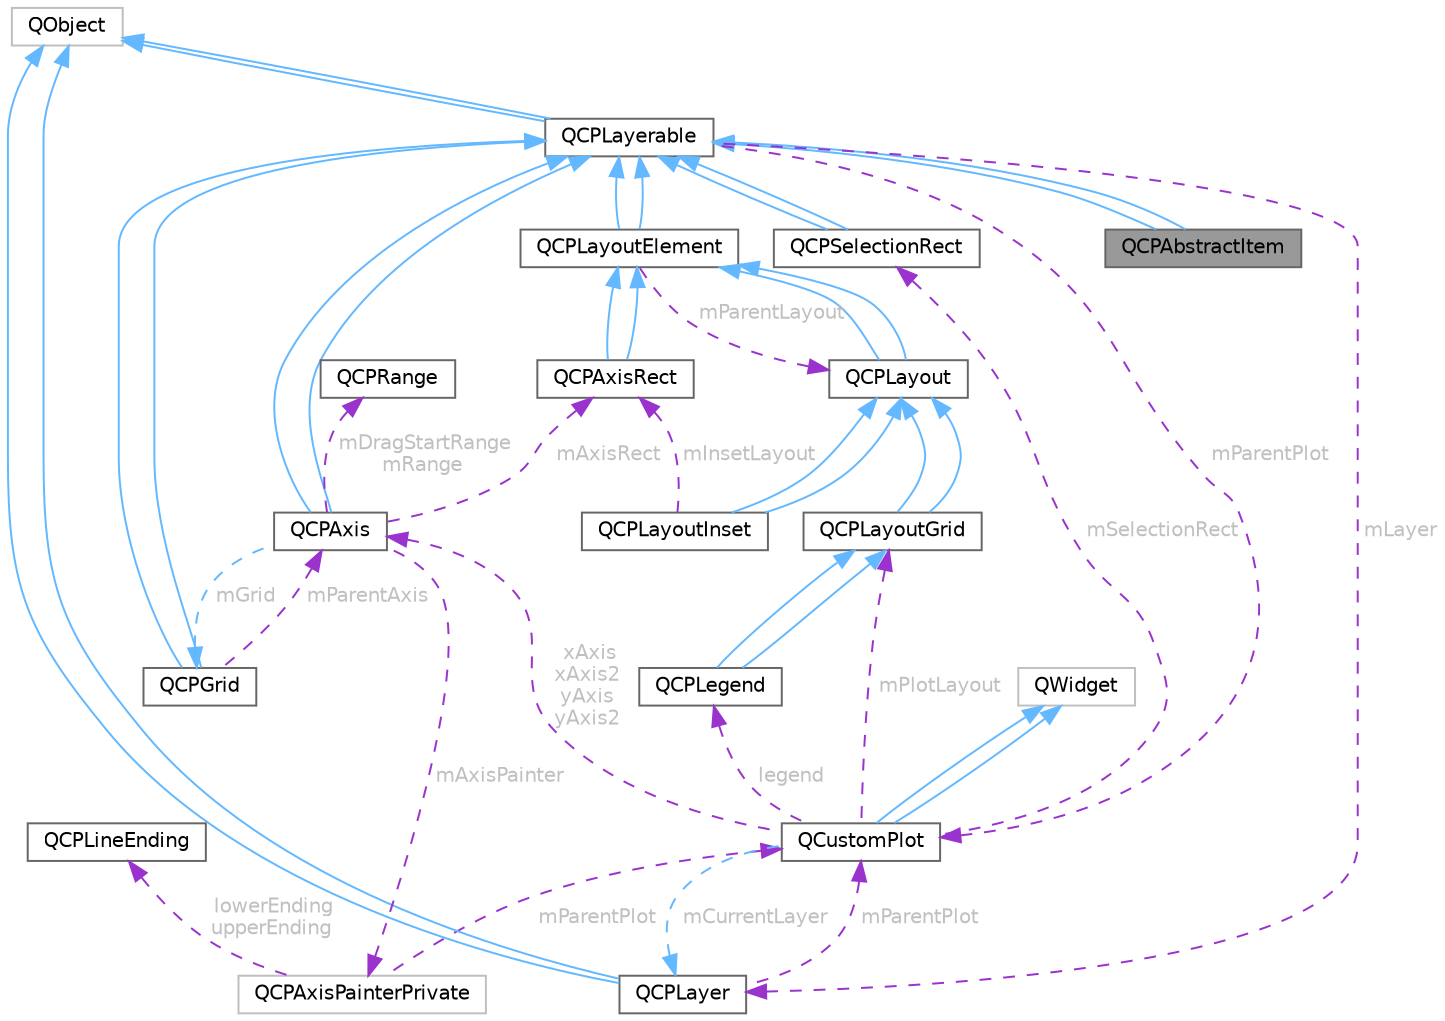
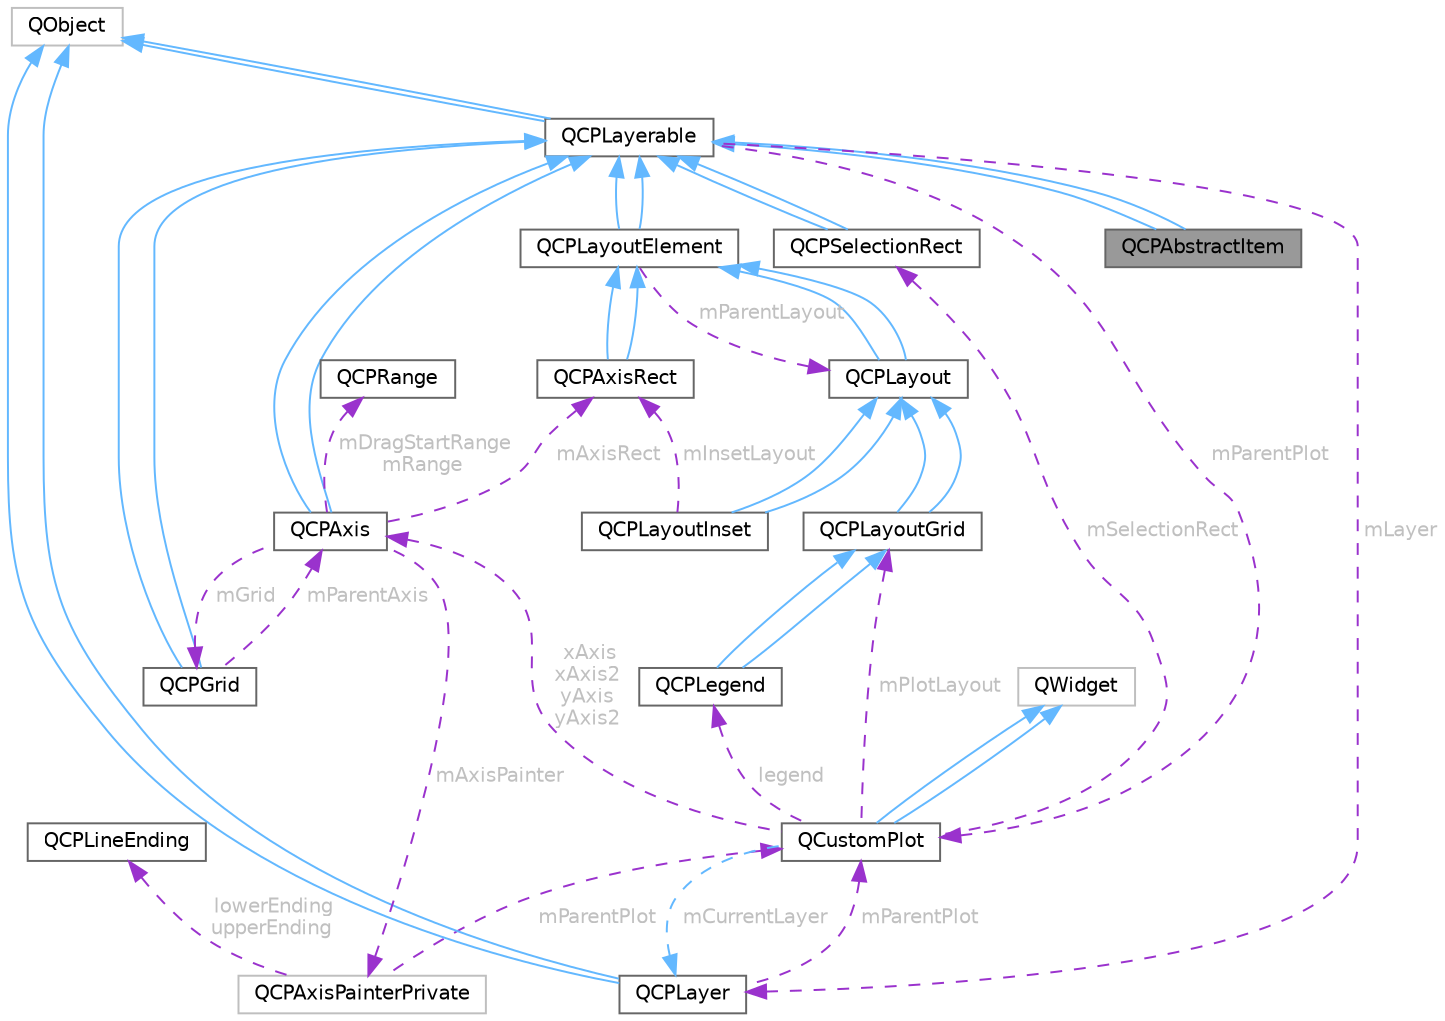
  digraph {
    node [color=gray40 fillcolor=white fontname=Helvetica fontsize=10 shape=box style=filled]
    edge [color=steelblue1 dir=back fontname=Helvetica fontsize=10 labelfontname=Helvetica labelfontsize=10 style=solid]
    n1 [fillcolor=grey60 fontcolor=black height=0.2 label=QCPAbstractItem width=0.4]
    n2 [height=0.2 label=QCPLayerable width=0.4]
    n3 [height=0.2 label=QCPAxis width=0.4]
    n4 [height=0.2 label=QCPLayoutElement width=0.4]
    n5 [height=0.2 label=QCPGrid width=0.4]
    n6 [height=0.2 label=QCPSelectionRect width=0.4]
    n7 [height=0.2 label=QCustomPlot width=0.4]
    n8 [height=0.2 label=QCPAxisRect width=0.4]
    n9 [height=0.2 label=QCPLayout width=0.4]
    n10 [color=grey75 height=0.2 label=QObject width=0.4]
    n11 [height=0.2 label=QCPLayer width=0.4]
    n12 [color=grey75 height=0.2 label=QCPAxisPainterPrivate width=0.4]
    n13 [color=grey75 height=0.2 label=QWidget width=0.4]
    n14 [height=0.2 label=QCPLayoutInset width=0.4]
    n15 [height=0.2 label=QCPLayoutGrid width=0.4]
    n16 [height=0.2 label=QCPLegend width=0.4]
    n17 [height=0.2 label=QCPRange width=0.4]
    n18 [height=0.2 label=QCPLineEnding width=0.4]
    n2 -> n1
    n2 -> n1
    n2 -> n3
    n2 -> n3
    n2 -> n4
    n2 -> n4
    n2 -> n5
    n2 -> n5
    n2 -> n6
    n2 -> n6
    n3 -> n5 [color=darkorchid3 fontcolor=grey label=" mParentAxis" style=dashed]
    n3 -> n7 [color=darkorchid3 fontcolor=grey label=" xAxis\nxAxis2\nyAxis\nyAxis2" style=dashed]
    n4 -> n8
    n4 -> n8
    n4 -> n9
    n4 -> n9
-   n5 -> n3 [fontcolor=grey label=" mGrid" style=dashed]
+   n5 -> n3 [color=darkorchid3 fontcolor=grey label=" mGrid" style=dashed]
    n6 -> n7 [color=darkorchid3 fontcolor=grey label=" mSelectionRect" style=dashed]
    n7 -> n2 [color=darkorchid3 fontcolor=grey label=" mParentPlot" style=dashed]
    n7 -> n11 [color=darkorchid3 fontcolor=grey label=" mParentPlot" style=dashed]
    n7 -> n12 [color=darkorchid3 fontcolor=grey label=" mParentPlot" style=dashed]
    n8 -> n3 [color=darkorchid3 fontcolor=grey label=" mAxisRect" style=dashed]
    n8 -> n14 [color=darkorchid3 fontcolor=grey label=" mInsetLayout" style=dashed]
    n9 -> n4 [color=darkorchid3 fontcolor=grey label=" mParentLayout" style=dashed]
    n9 -> n14
    n9 -> n14
    n9 -> n15
    n9 -> n15
    n10 -> n2
    n10 -> n2
    n10 -> n11
    n10 -> n11
    n11 -> n2 [color=darkorchid3 fontcolor=grey label=" mLayer" style=dashed]
    n11 -> n7 [fontcolor=grey label=" mCurrentLayer" style=dashed]
    n12 -> n3 [color=darkorchid3 fontcolor=grey label=" mAxisPainter" style=dashed]
    n13 -> n7
    n13 -> n7
    n15 -> n7 [color=darkorchid3 fontcolor=grey label=" mPlotLayout" style=dashed]
    n15 -> n16
    n15 -> n16
    n16 -> n7 [color=darkorchid3 fontcolor=grey label=" legend" style=dashed]
    n17 -> n3 [color=darkorchid3 fontcolor=grey label=" mDragStartRange\nmRange" style=dashed]
    n18 -> n12 [color=darkorchid3 fontcolor=grey label=" lowerEnding\nupperEnding" style=dashed]
  }
